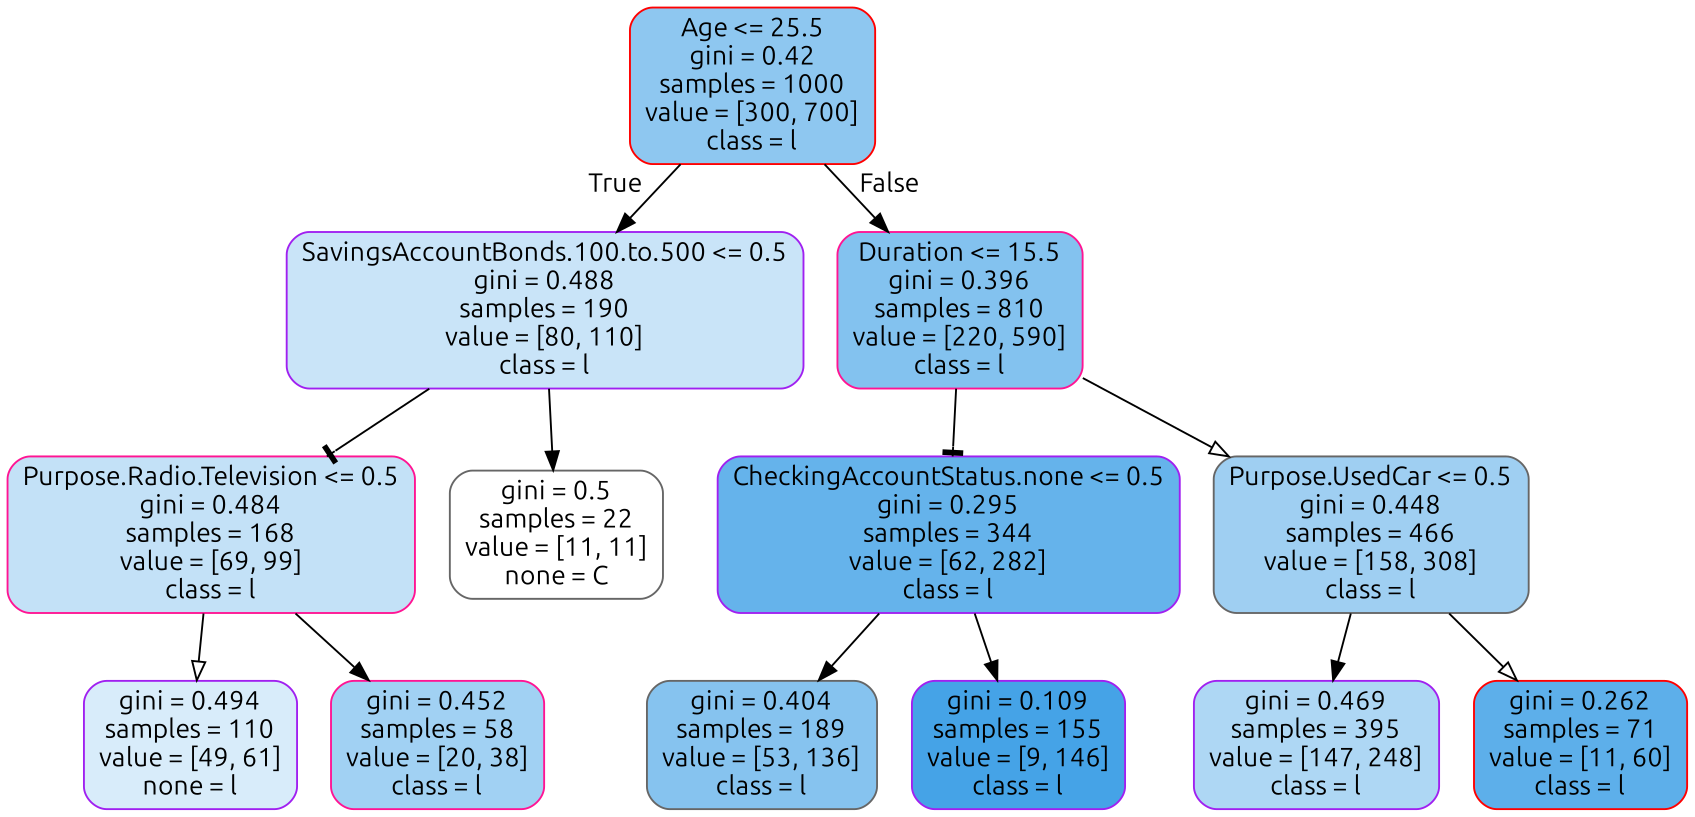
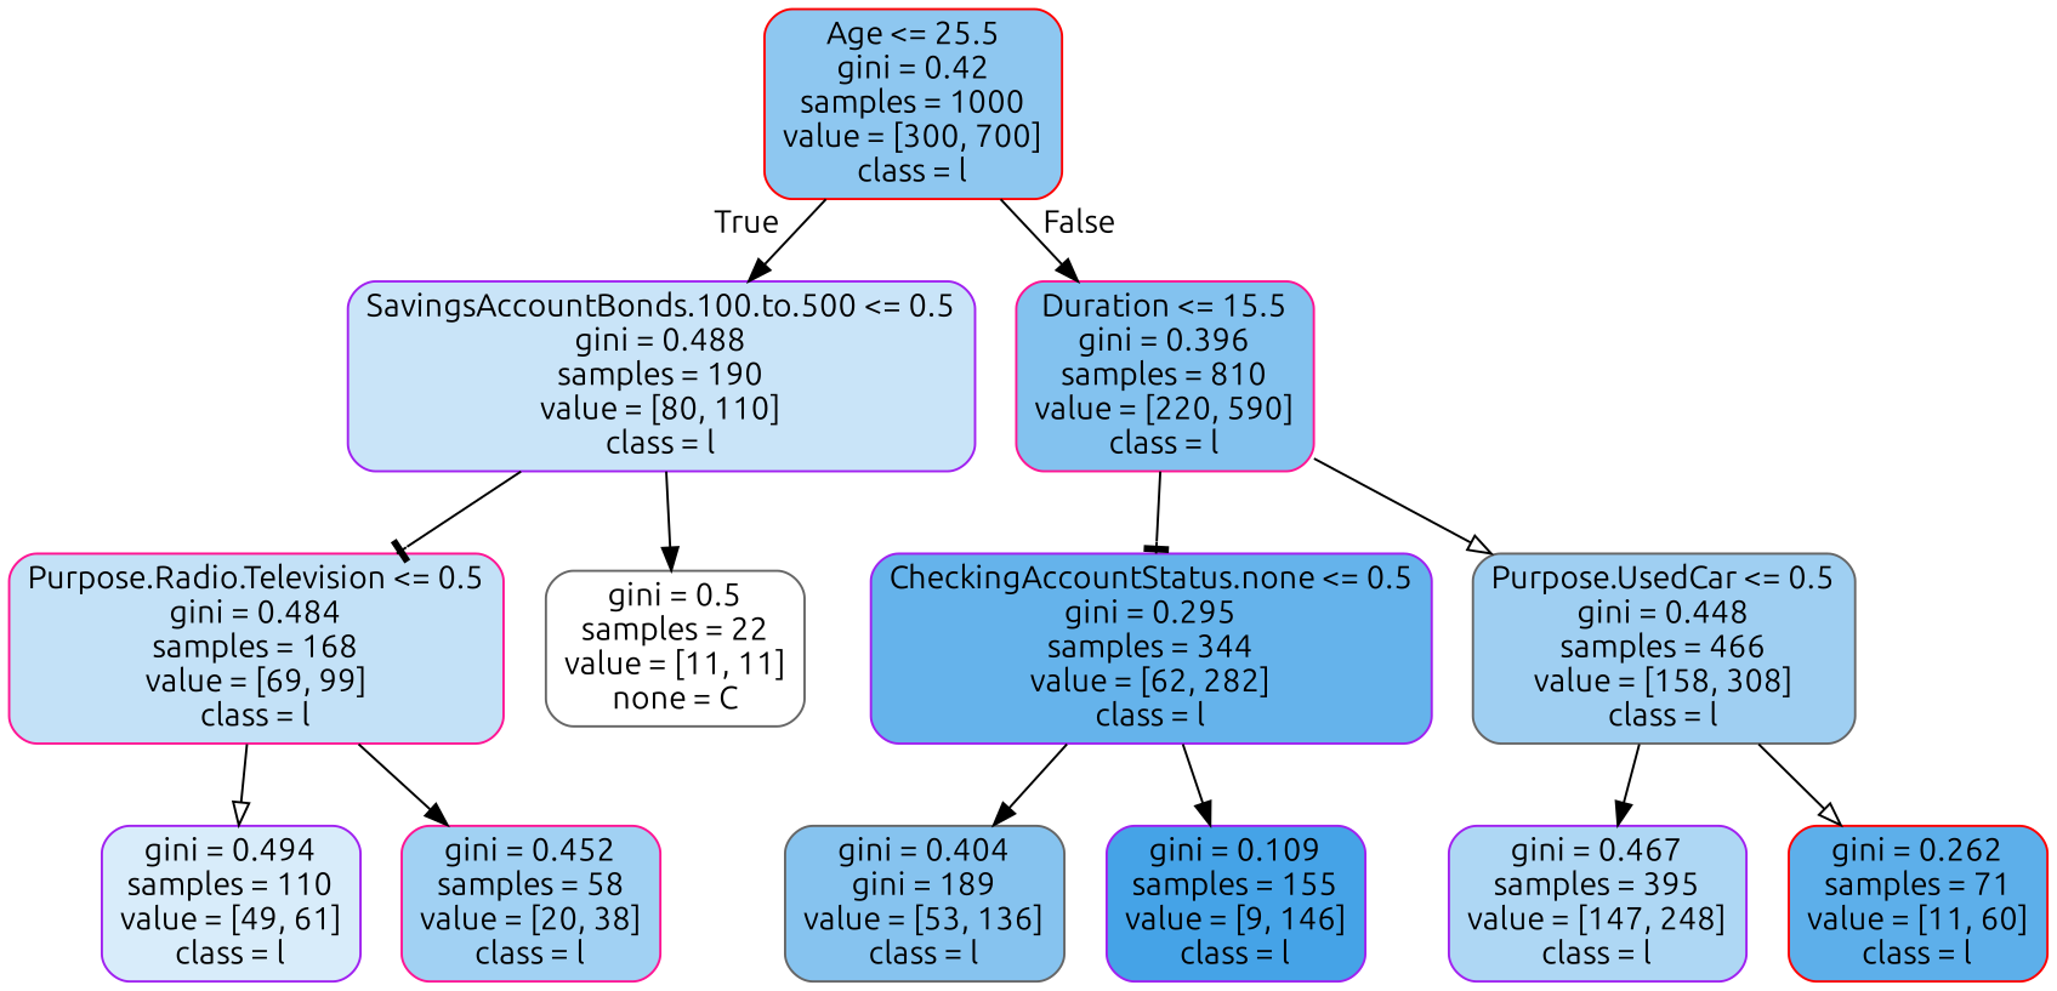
  digraph {
    fontname=Ubuntu
    node [color=purple fontname=Ubuntu shape=box style="filled, rounded"]
    edge [arrowhead=normal fontname=Ubuntu]
    n1 [color=red fillcolor="#8ec7f0" label="Age <= 25.5\ngini = 0.42\nsamples = 1000\nvalue = [300, 700]\nclass = l"]
    n2 [fillcolor="#c9e4f8" label="SavingsAccountBonds.100.to.500 <= 0.5\ngini = 0.488\nsamples = 190\nvalue = [80, 110]\nclass = l"]
    n3 [color=deeppink fillcolor="#83c2ef" label="Duration <= 15.5\ngini = 0.396\nsamples = 810\nvalue = [220, 590]\nclass = l"]
    n4 [color=deeppink fillcolor="#c3e1f7" label="Purpose.Radio.Television <= 0.5\ngini = 0.484\nsamples = 168\nvalue = [69, 99]\nclass = l"]
    n5 [color=gray40 fillcolor="#ffffff" label="gini = 0.5\nsamples = 22\nvalue = [11, 11]\nnone = C"]
    n6 [fillcolor="#65b3eb" label="CheckingAccountStatus.none <= 0.5\ngini = 0.295\nsamples = 344\nvalue = [62, 282]\nclass = l"]
    n7 [color=gray40 fillcolor="#9fcff2" label="Purpose.UsedCar <= 0.5\ngini = 0.448\nsamples = 466\nvalue = [158, 308]\nclass = l"]
-   n8 [fillcolor="#d8ecfa" label="gini = 0.494\nsamples = 110\nvalue = [49, 61]\nnone = l"]
+   n8 [fillcolor="#d8ecfa" label="gini = 0.494\nsamples = 110\nvalue = [49, 61]\nclass = l"]
    n9 [color=deeppink fillcolor="#a1d1f3" label="gini = 0.452\nsamples = 58\nvalue = [20, 38]\nclass = l"]
-   n10 [color=gray40 fillcolor="#86c3ef" label="gini = 0.404\nsamples = 189\nvalue = [53, 136]\nclass = l"]
+   n10 [color=gray40 fillcolor="#86c3ef" label="gini = 0.404\ngini = 189\nvalue = [53, 136]\nclass = l"]
    n11 [fillcolor="#45a3e7" label="gini = 0.109\nsamples = 155\nvalue = [9, 146]\nclass = l"]
-   n12 [fillcolor="#aed7f4" label="gini = 0.469\nsamples = 395\nvalue = [147, 248]\nclass = l"]
+   n12 [fillcolor="#aed7f4" label="gini = 0.467\nsamples = 395\nvalue = [147, 248]\nclass = l"]
    n13 [color=red fillcolor="#5dafea" label="gini = 0.262\nsamples = 71\nvalue = [11, 60]\nclass = l"]
    n1 -> n2 [headlabel=True labelangle=45 labeldistance=2.5]
    n1 -> n3 [headlabel=False labelangle=-45 labeldistance=2.5]
    n2 -> n4 [arrowhead=tee]
    n2 -> n5
    n3 -> n6 [arrowhead=tee]
    n3 -> n7 [arrowhead=onormal]
    n4 -> n8 [arrowhead=onormal]
    n4 -> n9
    n6 -> n10
    n6 -> n11
    n7 -> n12
    n7 -> n13 [arrowhead=onormal]
  }
